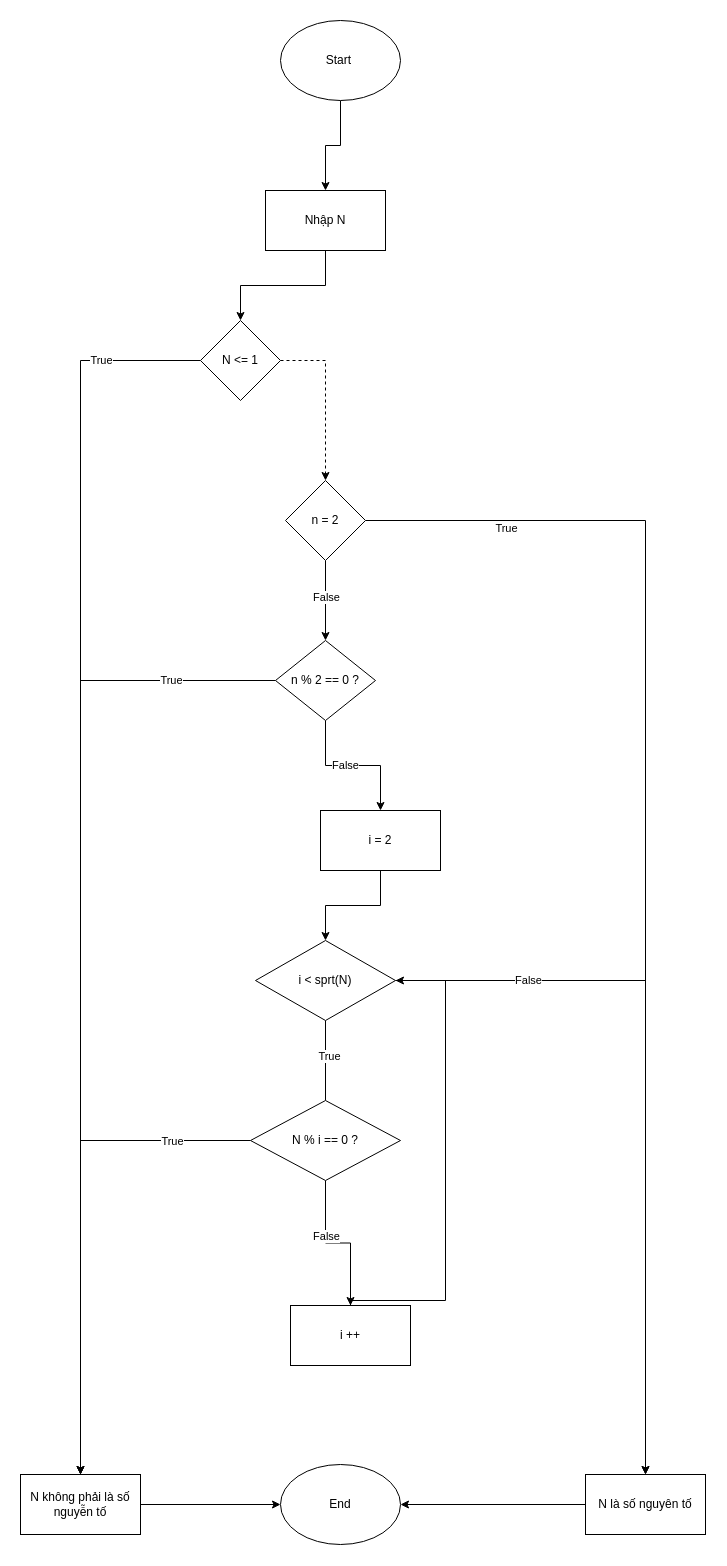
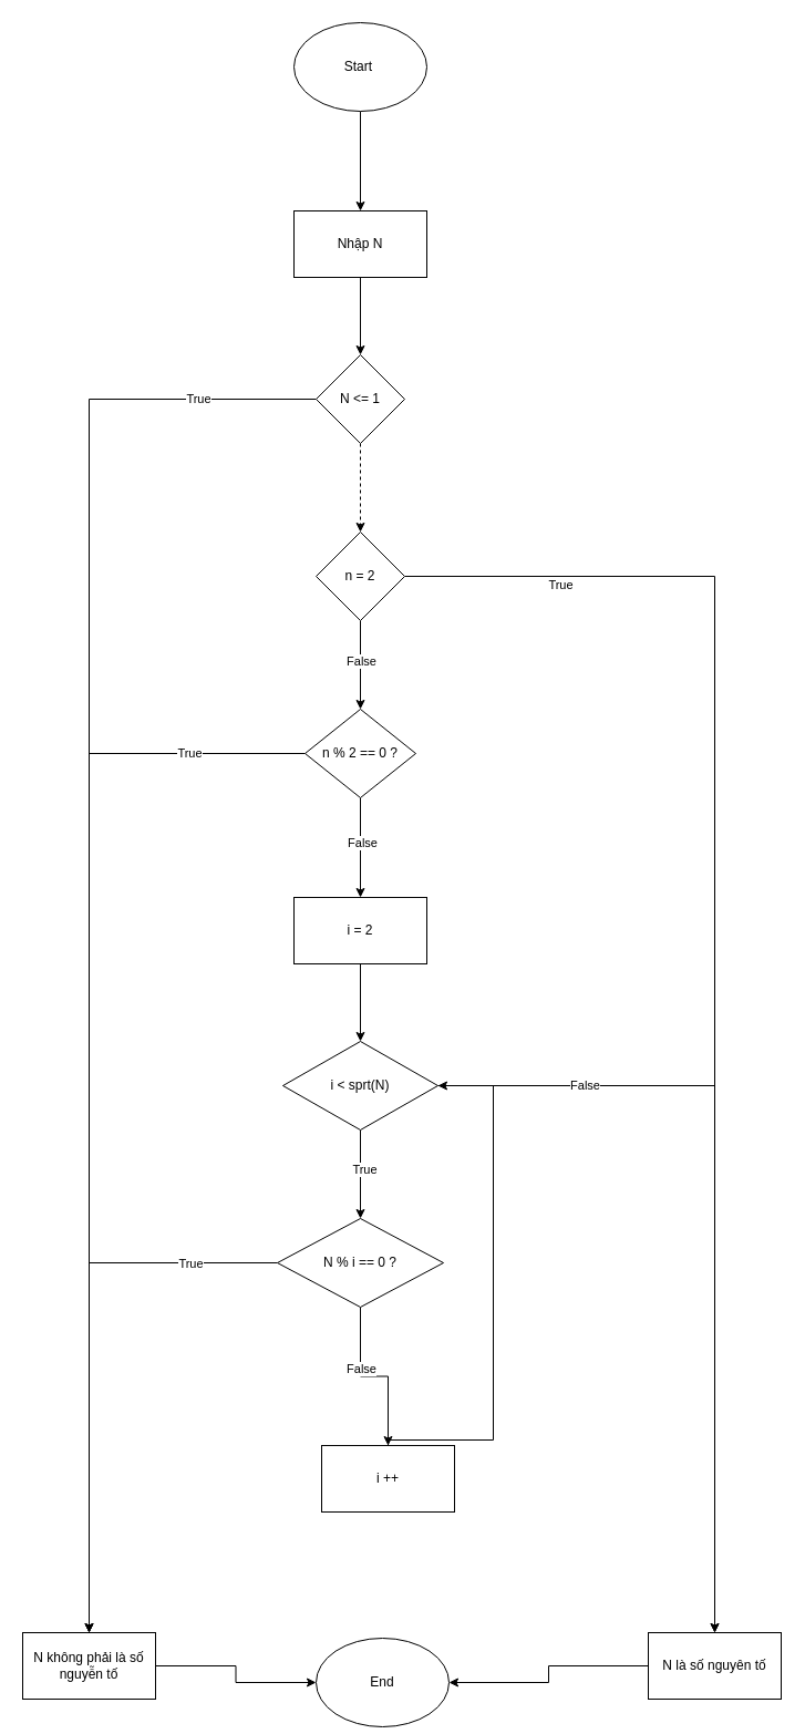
  <mxCell id="0" />
  <mxCell id="1" parent="0" />
  <mxCell id="2" value="" style="edgeStyle=orthogonalEdgeStyle;rounded=0;orthogonalLoop=1;jettySize=auto;html=1;" edge="1" parent="1" source="3" target="5"><mxGeometry relative="1" as="geometry" /></mxCell>
- <mxCell id="3" value="Start&amp;nbsp;" style="ellipse;whiteSpace=wrap;html=1;" vertex="1" parent="1"><mxGeometry x="280" y="20" width="120" height="80" as="geometry" /></mxCell>
+ <mxCell id="3" value="Start&amp;nbsp;" style="ellipse;whiteSpace=wrap;html=1;" vertex="1" parent="1"><mxGeometry x="265" y="20" width="120" height="80" as="geometry" /></mxCell>
  <mxCell id="4" value="" style="edgeStyle=orthogonalEdgeStyle;rounded=0;orthogonalLoop=1;jettySize=auto;html=1;" edge="1" parent="1" source="5" target="9"><mxGeometry relative="1" as="geometry" /></mxCell>
  <mxCell id="5" value="Nhập N" style="whiteSpace=wrap;html=1;" vertex="1" parent="1"><mxGeometry x="265" y="190" width="120" height="60" as="geometry" /></mxCell>
  <mxCell id="6" value="" style="edgeStyle=orthogonalEdgeStyle;rounded=0;orthogonalLoop=1;jettySize=auto;html=1;entryX=0.5;entryY=0;entryDx=0;entryDy=0;" edge="1" parent="1" source="9" target="23"><mxGeometry relative="1" as="geometry"><mxPoint x="135" y="360" as="targetPoint" /></mxGeometry></mxCell>
  <mxCell id="7" value="True" style="edgeLabel;html=1;align=center;verticalAlign=middle;resizable=0;points=[];" vertex="1" connectable="0" parent="6"><mxGeometry x="-0.838" y="-1" relative="1" as="geometry"><mxPoint as="offset" /></mxGeometry></mxCell>
  <mxCell id="8" value="" style="edgeStyle=orthogonalEdgeStyle;rounded=0;orthogonalLoop=1;jettySize=auto;html=1;dashed=1;" edge="1" parent="1" source="9" target="14"><mxGeometry relative="1" as="geometry" /></mxCell>
- <mxCell id="9" value="N &amp;lt;= 1" style="rhombus;whiteSpace=wrap;html=1;" vertex="1" parent="1"><mxGeometry x="200" y="320" width="80" height="80" as="geometry" /></mxCell>
+ <mxCell id="9" value="N &amp;lt;= 1" style="rhombus;whiteSpace=wrap;html=1;" vertex="1" parent="1"><mxGeometry x="285" y="320" width="80" height="80" as="geometry" /></mxCell>
  <mxCell id="10" value="" style="edgeStyle=orthogonalEdgeStyle;rounded=0;orthogonalLoop=1;jettySize=auto;html=1;" edge="1" parent="1" source="14" target="16"><mxGeometry relative="1" as="geometry" /></mxCell>
  <mxCell id="11" value="True" style="edgeLabel;html=1;align=center;verticalAlign=middle;resizable=0;points=[];" vertex="1" connectable="0" parent="10"><mxGeometry x="-0.086" y="1" relative="1" as="geometry"><mxPoint x="-141" y="-277" as="offset" /></mxGeometry></mxCell>
  <mxCell id="12" value="" style="edgeStyle=orthogonalEdgeStyle;rounded=0;orthogonalLoop=1;jettySize=auto;html=1;" edge="1" parent="1" source="14" target="21"><mxGeometry relative="1" as="geometry" /></mxCell>
  <mxCell id="13" value="False" style="edgeLabel;html=1;align=center;verticalAlign=middle;resizable=0;points=[];" vertex="1" connectable="0" parent="12"><mxGeometry x="-0.1" relative="1" as="geometry"><mxPoint as="offset" /></mxGeometry></mxCell>
  <mxCell id="14" value="n = 2" style="rhombus;whiteSpace=wrap;html=1;" vertex="1" parent="1"><mxGeometry x="285" y="480" width="80" height="80" as="geometry" /></mxCell>
  <mxCell id="15" style="edgeStyle=orthogonalEdgeStyle;rounded=0;orthogonalLoop=1;jettySize=auto;html=1;entryX=1;entryY=0.5;entryDx=0;entryDy=0;" edge="1" parent="1" source="16" target="38"><mxGeometry relative="1" as="geometry" /></mxCell>
  <mxCell id="16" value="N là số nguyên tố" style="whiteSpace=wrap;html=1;" vertex="1" parent="1"><mxGeometry x="585" y="1474" width="120" height="60" as="geometry" /></mxCell>
  <mxCell id="17" value="" style="edgeStyle=orthogonalEdgeStyle;rounded=0;orthogonalLoop=1;jettySize=auto;html=1;" edge="1" parent="1" source="21" target="23"><mxGeometry relative="1" as="geometry" /></mxCell>
  <mxCell id="18" value="True" style="edgeLabel;html=1;align=center;verticalAlign=middle;resizable=0;points=[];" vertex="1" connectable="0" parent="17"><mxGeometry x="-0.788" y="-1" relative="1" as="geometry"><mxPoint as="offset" /></mxGeometry></mxCell>
  <mxCell id="19" value="" style="edgeStyle=orthogonalEdgeStyle;rounded=0;orthogonalLoop=1;jettySize=auto;html=1;" edge="1" parent="1" source="21" target="25"><mxGeometry relative="1" as="geometry" /></mxCell>
  <mxCell id="20" value="False" style="edgeLabel;html=1;align=center;verticalAlign=middle;resizable=0;points=[];" vertex="1" connectable="0" parent="19"><mxGeometry x="-0.12" y="1" relative="1" as="geometry"><mxPoint as="offset" /></mxGeometry></mxCell>
  <mxCell id="21" value="n % 2 == 0 ?" style="rhombus;whiteSpace=wrap;html=1;" vertex="1" parent="1"><mxGeometry x="275" y="640" width="100" height="80" as="geometry" /></mxCell>
  <mxCell id="22" style="edgeStyle=orthogonalEdgeStyle;rounded=0;orthogonalLoop=1;jettySize=auto;html=1;entryX=0;entryY=0.5;entryDx=0;entryDy=0;" edge="1" parent="1" source="23" target="38"><mxGeometry relative="1" as="geometry" /></mxCell>
  <mxCell id="23" value="N không phải là số nguyễn tố" style="whiteSpace=wrap;html=1;" vertex="1" parent="1"><mxGeometry x="20" y="1474" width="120" height="60" as="geometry" /></mxCell>
  <mxCell id="24" value="" style="edgeStyle=orthogonalEdgeStyle;rounded=0;orthogonalLoop=1;jettySize=auto;html=1;" edge="1" parent="1" source="25" target="30"><mxGeometry relative="1" as="geometry" /></mxCell>
- <mxCell id="25" value="i = 2" style="whiteSpace=wrap;html=1;" vertex="1" parent="1"><mxGeometry x="320" y="810" width="120" height="60" as="geometry" /></mxCell>
- <mxCell id="26" value="" style="edgeStyle=orthogonalEdgeStyle;rounded=0;orthogonalLoop=1;jettySize=auto;html=1;endArrow=none;" edge="1" parent="1" source="30" target="35"><mxGeometry relative="1" as="geometry" /></mxCell>
+ <mxCell id="25" value="i = 2" style="whiteSpace=wrap;html=1;" vertex="1" parent="1"><mxGeometry x="265" y="810" width="120" height="60" as="geometry" /></mxCell>
+ <mxCell id="26" value="" style="edgeStyle=orthogonalEdgeStyle;rounded=0;orthogonalLoop=1;jettySize=auto;html=1;" edge="1" parent="1" source="30" target="35"><mxGeometry relative="1" as="geometry" /></mxCell>
  <mxCell id="27" value="True" style="edgeLabel;html=1;align=center;verticalAlign=middle;resizable=0;points=[];" vertex="1" connectable="0" parent="26"><mxGeometry x="-0.133" y="3" relative="1" as="geometry"><mxPoint as="offset" /></mxGeometry></mxCell>
  <mxCell id="28" style="edgeStyle=orthogonalEdgeStyle;rounded=0;orthogonalLoop=1;jettySize=auto;html=1;entryX=0.5;entryY=0;entryDx=0;entryDy=0;" edge="1" parent="1" source="30" target="16"><mxGeometry relative="1" as="geometry" /></mxCell>
  <mxCell id="29" value="False" style="edgeLabel;html=1;align=center;verticalAlign=middle;resizable=0;points=[];" vertex="1" connectable="0" parent="28"><mxGeometry x="-0.646" y="1" relative="1" as="geometry"><mxPoint as="offset" /></mxGeometry></mxCell>
  <mxCell id="30" value="i &amp;lt; sprt(N)" style="rhombus;whiteSpace=wrap;html=1;" vertex="1" parent="1"><mxGeometry x="255" y="940" width="140" height="80" as="geometry" /></mxCell>
  <mxCell id="31" value="" style="edgeStyle=orthogonalEdgeStyle;rounded=0;orthogonalLoop=1;jettySize=auto;html=1;" edge="1" parent="1" source="35" target="37"><mxGeometry relative="1" as="geometry" /></mxCell>
  <mxCell id="32" value="False" style="edgeLabel;html=1;align=center;verticalAlign=middle;resizable=0;points=[];" vertex="1" connectable="0" parent="31"><mxGeometry x="-0.269" relative="1" as="geometry"><mxPoint as="offset" /></mxGeometry></mxCell>
  <mxCell id="33" style="edgeStyle=orthogonalEdgeStyle;rounded=0;orthogonalLoop=1;jettySize=auto;html=1;entryX=0.5;entryY=0;entryDx=0;entryDy=0;" edge="1" parent="1" source="35" target="23"><mxGeometry relative="1" as="geometry" /></mxCell>
  <mxCell id="34" value="True" style="edgeLabel;html=1;align=center;verticalAlign=middle;resizable=0;points=[];" vertex="1" connectable="0" parent="33"><mxGeometry x="-0.687" relative="1" as="geometry"><mxPoint as="offset" /></mxGeometry></mxCell>
  <mxCell id="35" value="N % i == 0 ?" style="rhombus;whiteSpace=wrap;html=1;" vertex="1" parent="1"><mxGeometry x="250" y="1100" width="150" height="80" as="geometry" /></mxCell>
  <mxCell id="36" style="edgeStyle=orthogonalEdgeStyle;rounded=0;orthogonalLoop=1;jettySize=auto;html=1;" edge="1" parent="1" source="37" target="30"><mxGeometry relative="1" as="geometry"><Array as="points"><mxPoint x="445" y="1300" /><mxPoint x="445" y="980" /></Array></mxGeometry></mxCell>
  <mxCell id="37" value="i ++" style="whiteSpace=wrap;html=1;" vertex="1" parent="1"><mxGeometry x="290" y="1305" width="120" height="60" as="geometry" /></mxCell>
- <mxCell id="38" value="End" style="ellipse;whiteSpace=wrap;html=1;" vertex="1" parent="1"><mxGeometry x="280" y="1464" width="120" height="80" as="geometry" /></mxCell>
+ <mxCell id="38" value="End" style="ellipse;whiteSpace=wrap;html=1;" vertex="1" parent="1"><mxGeometry x="285" y="1479" width="120" height="80" as="geometry" /></mxCell>
